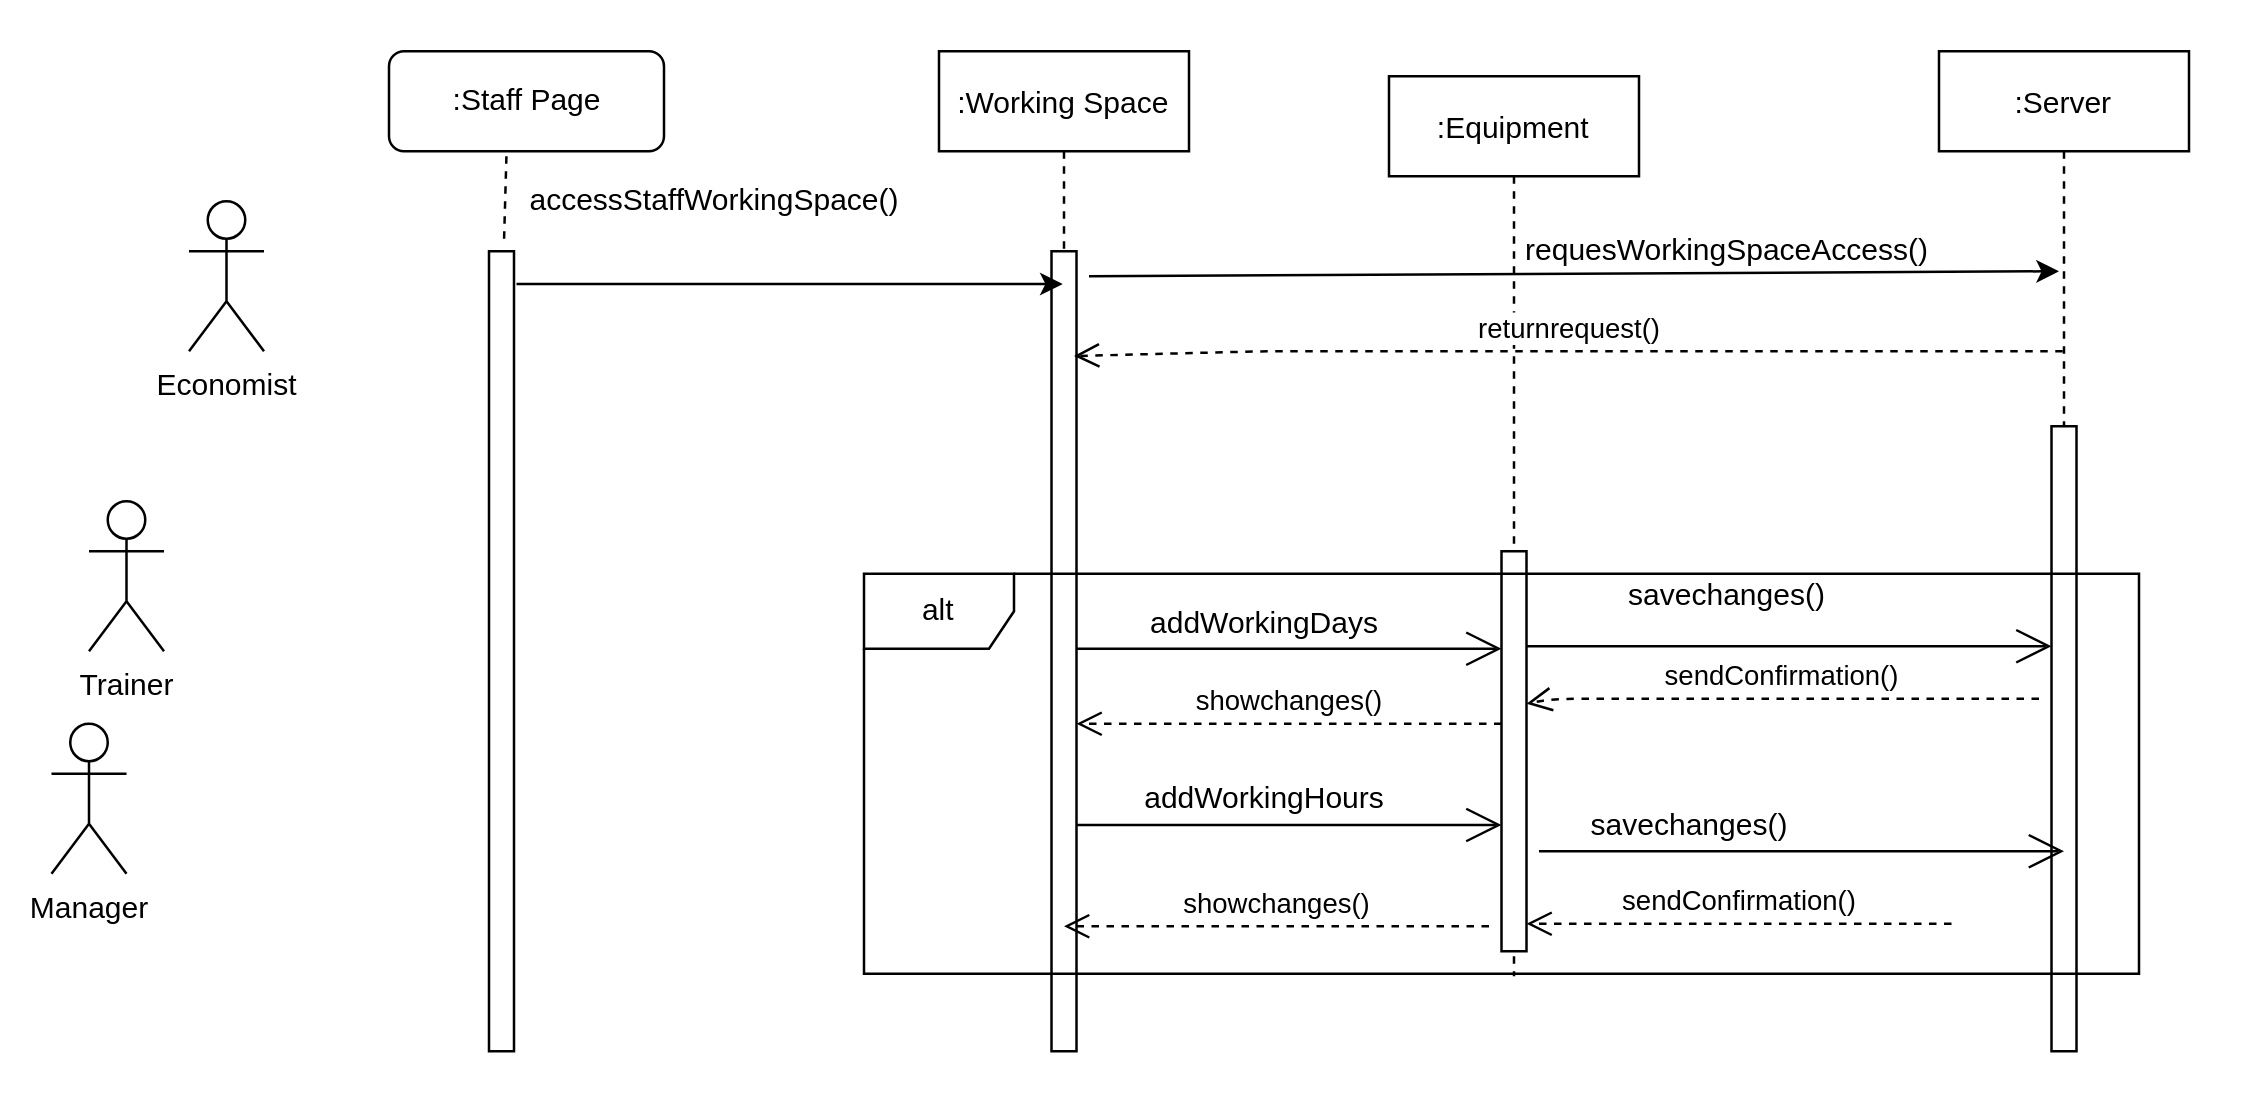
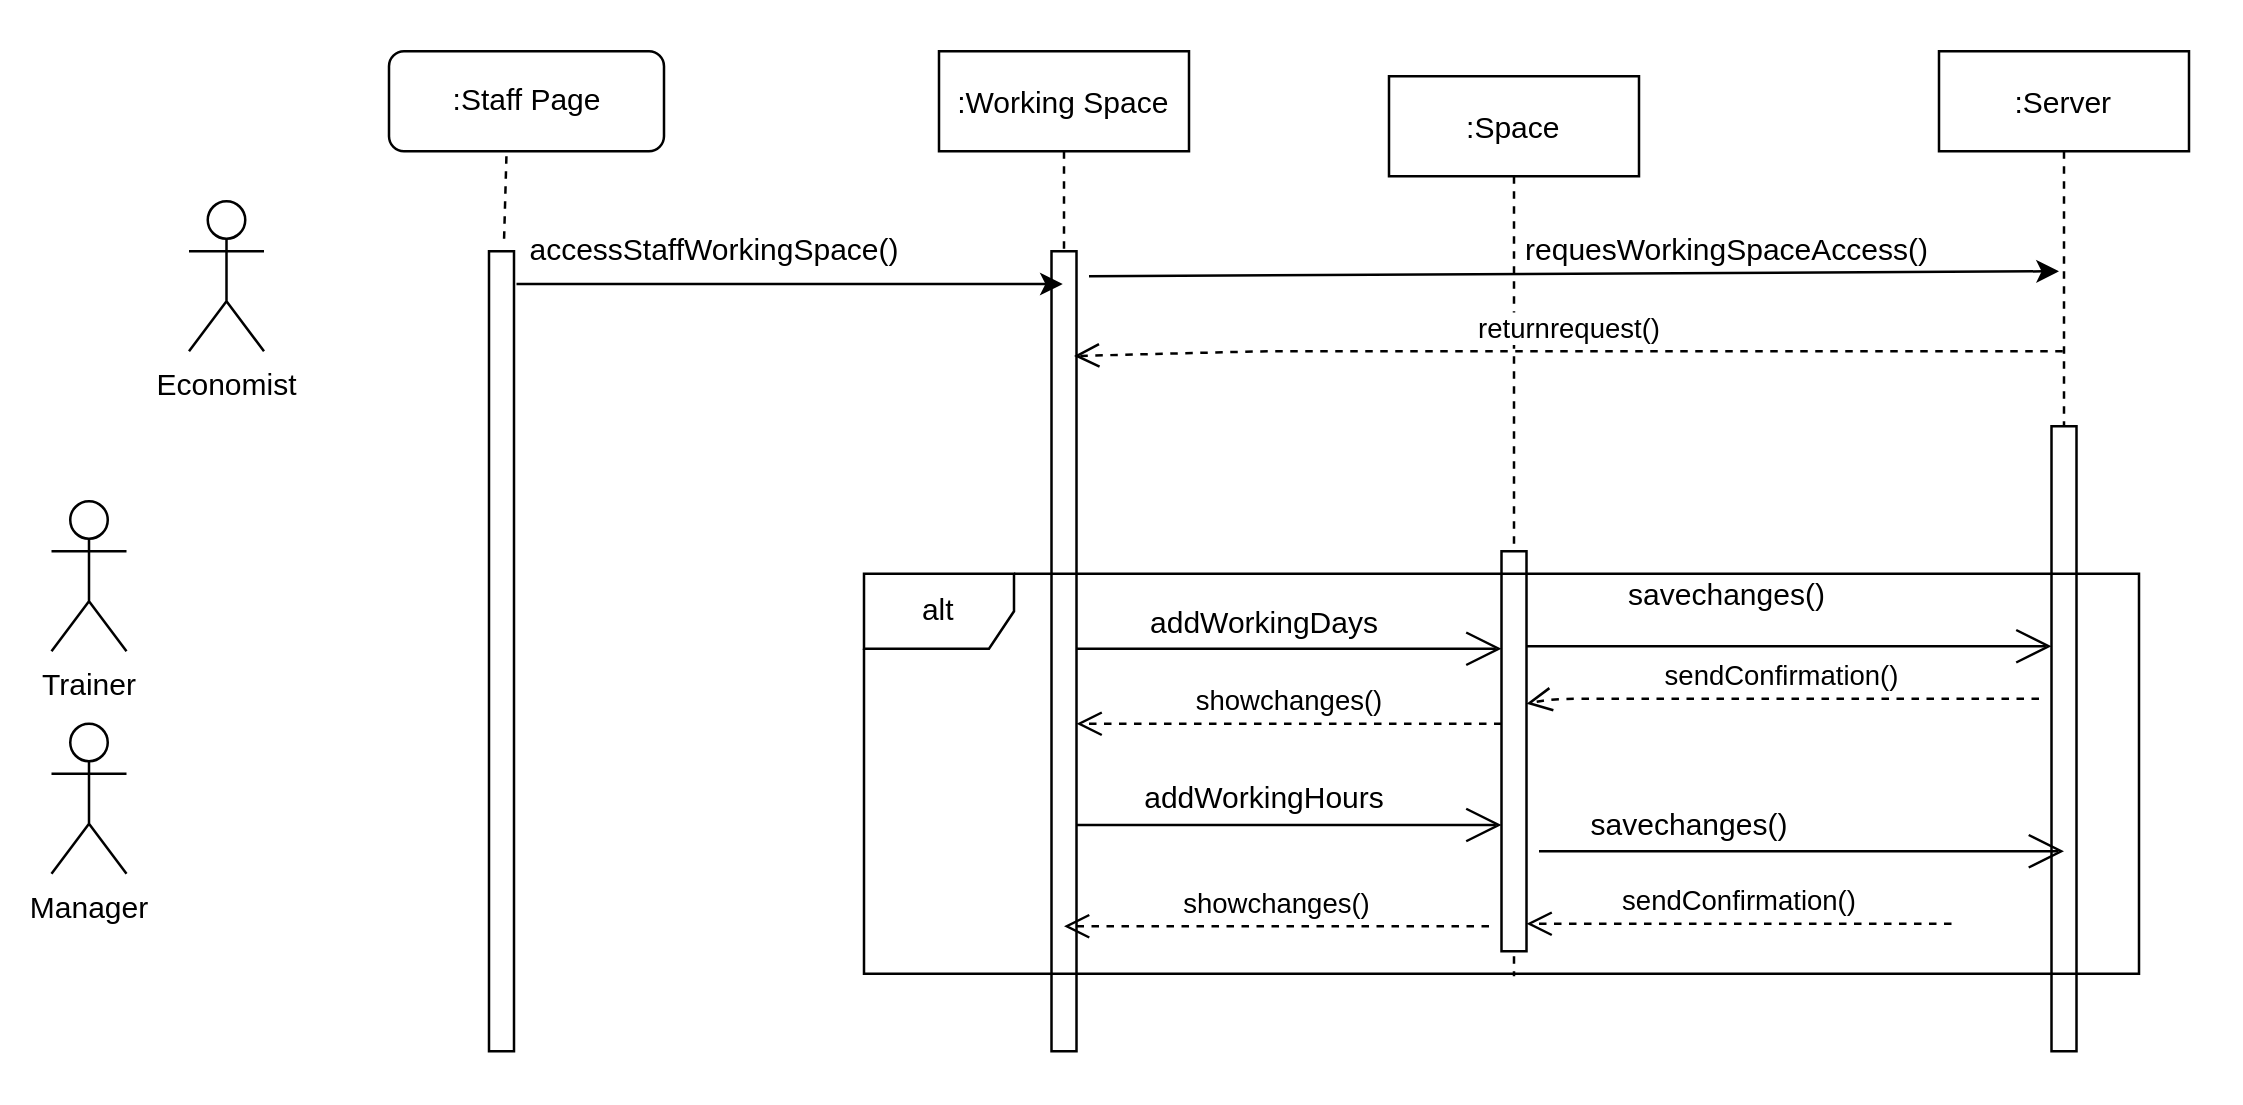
  <mxCell id="0" />
  <mxCell id="1" parent="0" />
  <mxCell id="2" value="" style="html=1;points=[];perimeter=orthogonalPerimeter;" vertex="1" parent="1"><mxGeometry x="195" y="100" width="10" height="320" as="geometry" /></mxCell>
  <mxCell id="3" value=":Working Space" style="shape=umlLifeline;perimeter=lifelinePerimeter;container=1;collapsible=0;recursiveResize=0;rounded=0;shadow=0;strokeWidth=1;" vertex="1" parent="1"><mxGeometry x="375" y="20" width="100" height="400" as="geometry" /></mxCell>
  <mxCell id="4" value="" style="points=[];perimeter=orthogonalPerimeter;rounded=0;shadow=0;strokeWidth=1;" vertex="1" parent="3"><mxGeometry x="45" y="80" width="10" height="320" as="geometry" /></mxCell>
  <mxCell id="5" value=":Server" style="shape=umlLifeline;perimeter=lifelinePerimeter;container=1;collapsible=0;recursiveResize=0;rounded=0;shadow=0;strokeWidth=1;" vertex="1" parent="1"><mxGeometry x="775" y="20" width="100" height="400" as="geometry" /></mxCell>
  <mxCell id="6" value="" style="points=[];perimeter=orthogonalPerimeter;rounded=0;shadow=0;strokeWidth=1;" vertex="1" parent="5"><mxGeometry x="45" y="150" width="10" height="250" as="geometry" /></mxCell>
  <mxCell id="7" value=":Staff Page" style="html=1;rounded=1;" vertex="1" parent="1"><mxGeometry x="155" y="20" width="110" height="40" as="geometry" /></mxCell>
  <mxCell id="8" value="" style="endArrow=none;dashed=1;html=1;exitX=0.427;exitY=1.05;exitDx=0;exitDy=0;exitPerimeter=0;entryX=0.6;entryY=-0.012;entryDx=0;entryDy=0;entryPerimeter=0;" edge="1" parent="1" source="7" target="2"><mxGeometry width="50" height="50" relative="1" as="geometry"><mxPoint x="515" y="200" as="sourcePoint" /><mxPoint x="565" y="150" as="targetPoint" /></mxGeometry></mxCell>
- <mxCell id="9" value=":Equipment" style="shape=umlLifeline;perimeter=lifelinePerimeter;container=1;collapsible=0;recursiveResize=0;rounded=0;shadow=0;strokeWidth=1;" vertex="1" parent="1"><mxGeometry x="555" y="30" width="100" height="360" as="geometry" /></mxCell>
+ <mxCell id="9" value=":Space" style="shape=umlLifeline;perimeter=lifelinePerimeter;container=1;collapsible=0;recursiveResize=0;rounded=0;shadow=0;strokeWidth=1;" vertex="1" parent="1"><mxGeometry x="555" y="30" width="100" height="360" as="geometry" /></mxCell>
  <mxCell id="10" value="" style="endArrow=classic;html=1;exitX=1.1;exitY=0.041;exitDx=0;exitDy=0;exitPerimeter=0;" edge="1" parent="1" source="2" target="3"><mxGeometry width="50" height="50" relative="1" as="geometry"><mxPoint x="415" y="250" as="sourcePoint" /><mxPoint x="465" y="200" as="targetPoint" /></mxGeometry></mxCell>
- <mxCell id="11" value="accessStaffWorkingSpace()" style="text;html=1;align=center;verticalAlign=middle;resizable=0;points=[];autosize=1;strokeColor=none;" vertex="1" parent="1"><mxGeometry x="205" y="70" width="160" height="20" as="geometry" /></mxCell>
+ <mxCell id="11" value="accessStaffWorkingSpace()" style="text;html=1;align=center;verticalAlign=middle;resizable=0;points=[];autosize=1;strokeColor=none;" vertex="1" parent="1"><mxGeometry x="205" y="90" width="160" height="20" as="geometry" /></mxCell>
  <mxCell id="12" value="" style="endArrow=classic;html=1;entryX=0.48;entryY=0.22;entryDx=0;entryDy=0;entryPerimeter=0;" edge="1" parent="1" target="5"><mxGeometry width="50" height="50" relative="1" as="geometry"><mxPoint x="435" y="110" as="sourcePoint" /><mxPoint x="775" y="120" as="targetPoint" /></mxGeometry></mxCell>
  <mxCell id="13" value="requesWorkingSpaceAccess()" style="text;html=1;align=center;verticalAlign=middle;resizable=0;points=[];autosize=1;strokeColor=none;" vertex="1" parent="1"><mxGeometry x="600" y="90" width="180" height="20" as="geometry" /></mxCell>
  <mxCell id="14" value="returnrequest()" style="html=1;verticalAlign=bottom;endArrow=open;dashed=1;endSize=8;entryX=0.9;entryY=0.131;entryDx=0;entryDy=0;entryPerimeter=0;" edge="1" parent="1" source="5" target="4"><mxGeometry relative="1" as="geometry"><mxPoint x="485" y="220" as="sourcePoint" /><mxPoint x="405" y="220" as="targetPoint" /><Array as="points"><mxPoint x="505" y="140" /></Array></mxGeometry></mxCell>
  <mxCell id="15" value="" style="html=1;points=[];perimeter=orthogonalPerimeter;" vertex="1" parent="1"><mxGeometry x="600" y="220" width="10" height="160" as="geometry" /></mxCell>
  <mxCell id="16" value="sendConfirmation()" style="html=1;verticalAlign=bottom;endArrow=open;dashed=1;endSize=8;" edge="1" parent="1"><mxGeometry relative="1" as="geometry"><mxPoint x="815" y="279" as="sourcePoint" /><mxPoint x="610" y="280.96" as="targetPoint" /><Array as="points"><mxPoint x="621" y="279" /></Array></mxGeometry></mxCell>
  <mxCell id="17" value="addWorkingDays" style="text;html=1;align=center;verticalAlign=middle;resizable=0;points=[];autosize=1;strokeColor=none;" vertex="1" parent="1"><mxGeometry x="450" y="239" width="110" height="20" as="geometry" /></mxCell>
  <mxCell id="18" value="savechanges()" style="text;html=1;align=center;verticalAlign=middle;resizable=0;points=[];autosize=1;strokeColor=none;" vertex="1" parent="1"><mxGeometry x="645" y="228.25" width="90" height="20" as="geometry" /></mxCell>
  <mxCell id="19" value="" style="endArrow=open;endFill=1;endSize=12;html=1;" edge="1" parent="1"><mxGeometry width="160" relative="1" as="geometry"><mxPoint x="430" y="259" as="sourcePoint" /><mxPoint x="600" y="259" as="targetPoint" /><Array as="points"><mxPoint x="485" y="259" /><mxPoint x="525" y="259" /></Array></mxGeometry></mxCell>
  <mxCell id="20" value="showchanges()" style="html=1;verticalAlign=bottom;endArrow=open;dashed=1;endSize=8;" edge="1" parent="1"><mxGeometry relative="1" as="geometry"><mxPoint x="600" y="289" as="sourcePoint" /><mxPoint x="430" y="289" as="targetPoint" /><Array as="points"><mxPoint x="457" y="289" /></Array></mxGeometry></mxCell>
  <mxCell id="21" value="addWorkingHours" style="text;html=1;align=center;verticalAlign=middle;resizable=0;points=[];autosize=1;strokeColor=none;" vertex="1" parent="1"><mxGeometry x="450" y="309" width="110" height="20" as="geometry" /></mxCell>
  <mxCell id="22" value="" style="endArrow=open;endFill=1;endSize=12;html=1;" edge="1" parent="1"><mxGeometry width="160" relative="1" as="geometry"><mxPoint x="615" y="340" as="sourcePoint" /><mxPoint x="825" y="340" as="targetPoint" /><Array as="points"><mxPoint x="785" y="340" /></Array></mxGeometry></mxCell>
  <mxCell id="23" value="savechanges()" style="text;html=1;align=center;verticalAlign=middle;resizable=0;points=[];autosize=1;strokeColor=none;" vertex="1" parent="1"><mxGeometry x="630" y="320" width="90" height="20" as="geometry" /></mxCell>
  <mxCell id="24" value="" style="endArrow=open;endFill=1;endSize=12;html=1;" edge="1" parent="1"><mxGeometry width="160" relative="1" as="geometry"><mxPoint x="430" y="329.5" as="sourcePoint" /><mxPoint x="600" y="329.5" as="targetPoint" /></mxGeometry></mxCell>
  <mxCell id="25" value="showchanges()" style="html=1;verticalAlign=bottom;endArrow=open;dashed=1;endSize=8;" edge="1" parent="1"><mxGeometry relative="1" as="geometry"><mxPoint x="595" y="370" as="sourcePoint" /><mxPoint x="425" y="370" as="targetPoint" /><Array as="points"><mxPoint x="452" y="370" /></Array></mxGeometry></mxCell>
  <mxCell id="26" value="alt" style="shape=umlFrame;whiteSpace=wrap;html=1;" vertex="1" parent="1"><mxGeometry x="345" y="229" width="510" height="160" as="geometry" /></mxCell>
  <mxCell id="27" value="Economist" style="shape=umlActor;verticalLabelPosition=bottom;verticalAlign=top;html=1;outlineConnect=0;" vertex="1" parent="1"><mxGeometry x="75" y="80" width="30" height="60" as="geometry" /></mxCell>
- <mxCell id="28" value="Trainer" style="shape=umlActor;verticalLabelPosition=bottom;verticalAlign=top;html=1;outlineConnect=0;" vertex="1" parent="1"><mxGeometry x="35" y="200" width="30" height="60" as="geometry" /></mxCell>
+ <mxCell id="28" value="Trainer" style="shape=umlActor;verticalLabelPosition=bottom;verticalAlign=top;html=1;outlineConnect=0;" vertex="1" parent="1"><mxGeometry x="20" y="200" width="30" height="60" as="geometry" /></mxCell>
  <mxCell id="29" value="Manager" style="shape=umlActor;verticalLabelPosition=bottom;verticalAlign=top;html=1;outlineConnect=0;" vertex="1" parent="1"><mxGeometry x="20" y="289" width="30" height="60" as="geometry" /></mxCell>
  <mxCell id="30" value="sendConfirmation()" style="html=1;verticalAlign=bottom;endArrow=open;dashed=1;endSize=8;" edge="1" parent="1"><mxGeometry relative="1" as="geometry"><mxPoint x="780" y="369" as="sourcePoint" /><mxPoint x="610" y="369" as="targetPoint" /><Array as="points"><mxPoint x="637" y="369" /></Array></mxGeometry></mxCell>
  <mxCell id="31" value="" style="endArrow=open;endFill=1;endSize=12;html=1;" edge="1" parent="1"><mxGeometry width="160" relative="1" as="geometry"><mxPoint x="610" y="258" as="sourcePoint" /><mxPoint x="820" y="258" as="targetPoint" /><Array as="points"><mxPoint x="780" y="258" /></Array></mxGeometry></mxCell>
